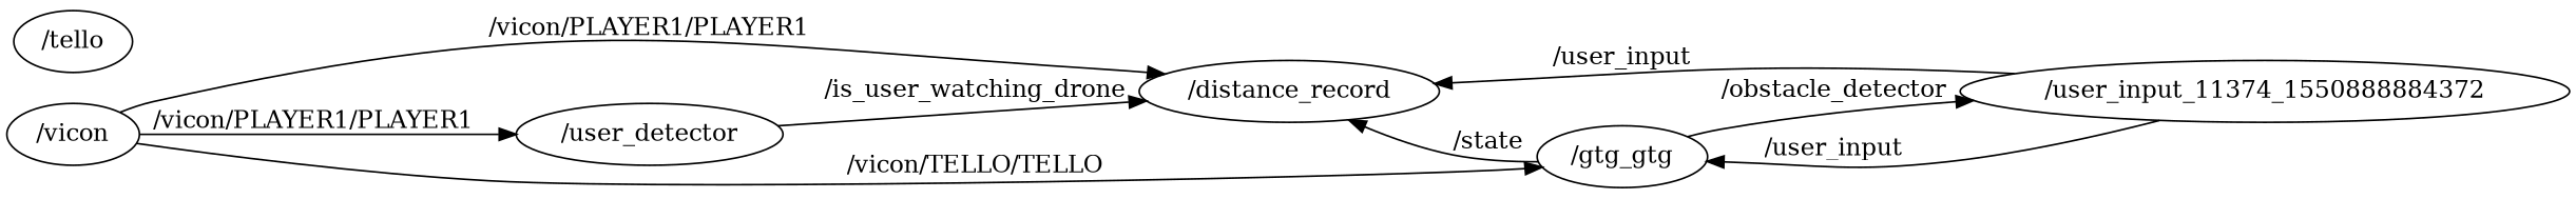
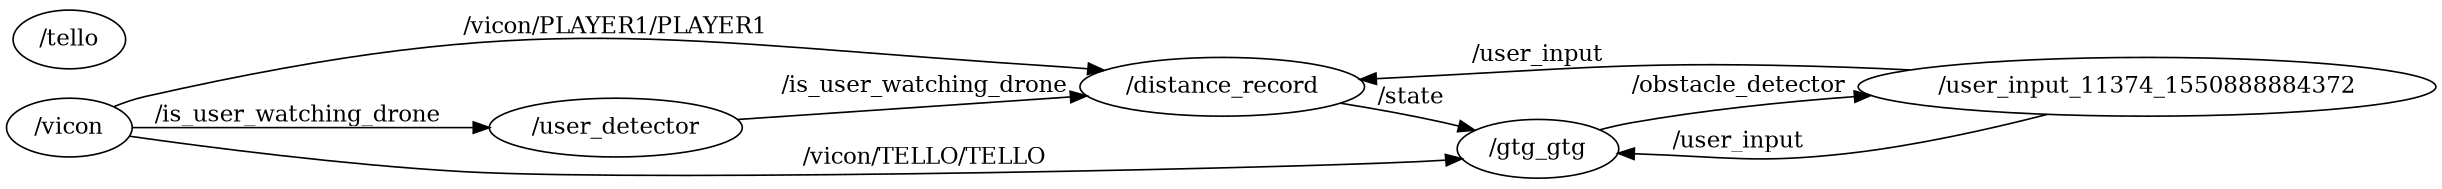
  digraph {
    compound=True
    rank=same
    rankdir=LR
    ranksep=0.2
    node [shape=ellipse]
    edge [penwidth=1]
    n1 [height=0.5 label="/distance_record" width=1.7693]
    n2 [height=0.5 label="/gtg_gtg" width=1.336]
    n3 [height=0.5 label="/user_input_11374_1550888884372" width=3.8274]
    n4 [height=0.5 label="/vicon" width=0.9027]
    n5 [height=0.5 label="/user_detector" width=1.679]
    n6 [height=0.5 label="/tello" width=0.79437]
-   n2 -> n1 [label="/state"]
+   n1 -> n2 [label="/state"]
    n2 -> n3 [label="/obstacle_detector"]
    n3 -> n1 [label="/user_input"]
    n3 -> n2 [label="/user_input"]
    n4 -> n1 [label="/vicon/PLAYER1/PLAYER1"]
    n4 -> n2 [label="/vicon/TELLO/TELLO"]
-   n4 -> n5 [label="/vicon/PLAYER1/PLAYER1"]
+   n4 -> n5 [label="/is_user_watching_drone"]
    n5 -> n1 [label="/is_user_watching_drone"]
  }
